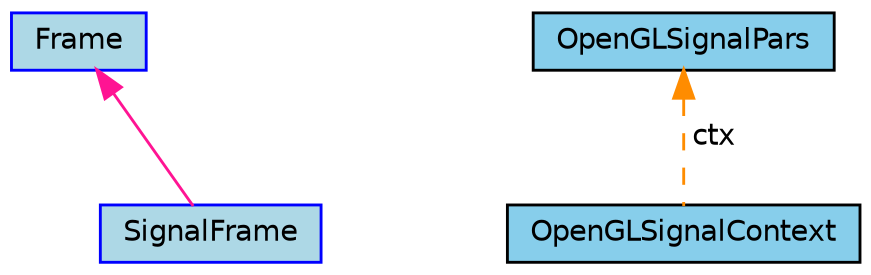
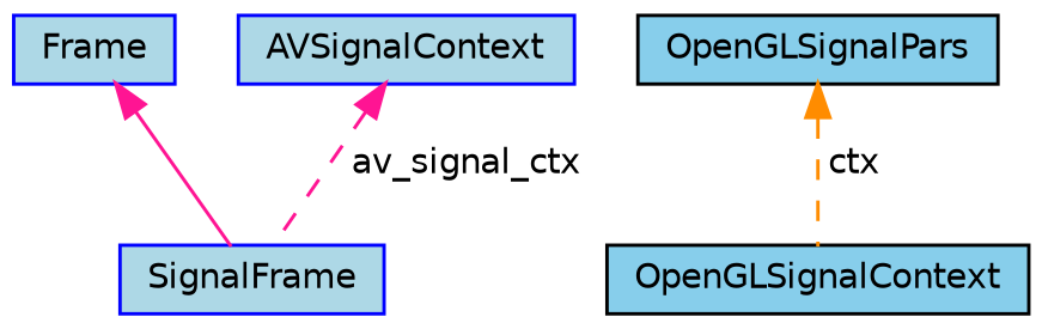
  digraph {
    node [color=blue fillcolor=lightblue fontname=Helvetica fontsize=10 shape=record style=filled]
    edge [color=deeppink dir=back fontname=Helvetica fontsize=10 labelfontname=Helvetica labelfontsize=10 style=dashed]
    n1 [fontcolor=black height=0.2 label=SignalFrame width=0.4]
    n2 [height=0.2 label=Frame width=0.4]
+   n3 [height=0.2 label=AVSignalContext width=0.4]
    n4 [color=black fillcolor=skyblue height=0.2 label=OpenGLSignalContext width=0.4]
    n5 [color=black fillcolor=skyblue height=0.2 label=OpenGLSignalPars width=0.4]
    n2 -> n1 [style=solid]
+   n3 -> n1 [label=" av_signal_ctx"]
    n5 -> n4 [color=darkorange label=" ctx"]
  }
